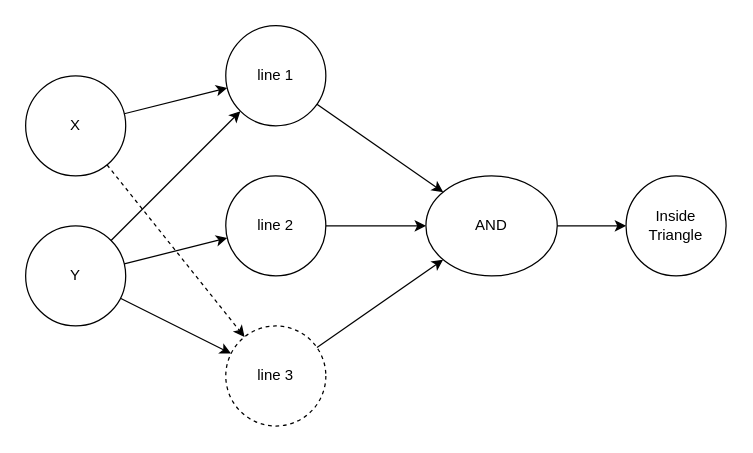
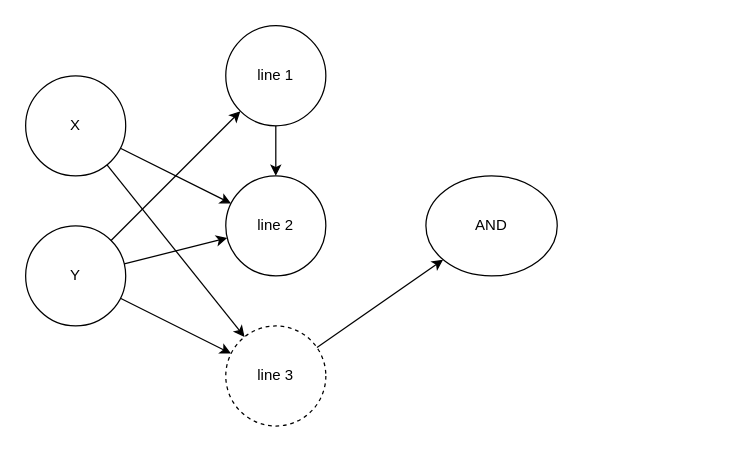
  <mxCell id="0" />
  <mxCell id="1" parent="0" />
  <mxCell id="2" value="X" style="ellipse;whiteSpace=wrap;html=1;aspect=fixed;" vertex="1" parent="1"><mxGeometry x="20" y="60" width="80" height="80" as="geometry" /></mxCell>
  <mxCell id="3" value="Y" style="ellipse;whiteSpace=wrap;html=1;aspect=fixed;" vertex="1" parent="1"><mxGeometry x="20" y="180" width="80" height="80" as="geometry" /></mxCell>
  <mxCell id="4" value="line 1" style="ellipse;whiteSpace=wrap;html=1;aspect=fixed;" vertex="1" parent="1"><mxGeometry x="180" y="20" width="80" height="80" as="geometry" /></mxCell>
  <mxCell id="5" value="line 2" style="ellipse;whiteSpace=wrap;html=1;aspect=fixed;" vertex="1" parent="1"><mxGeometry x="180" y="140" width="80" height="80" as="geometry" /></mxCell>
  <mxCell id="6" value="line 3" style="ellipse;whiteSpace=wrap;html=1;aspect=fixed;dashed=1;" vertex="1" parent="1"><mxGeometry x="180" y="260" width="80" height="80" as="geometry" /></mxCell>
  <mxCell id="7" value="AND" style="ellipse;whiteSpace=wrap;html=1;aspect=fixed;" vertex="1" parent="1"><mxGeometry x="340" y="140" width="105" height="80" as="geometry" /></mxCell>
- <mxCell id="8" value="" style="endArrow=classic;html=1;" edge="1" parent="1" source="2" target="4"><mxGeometry width="50" height="50" relative="1" as="geometry"><mxPoint x="108.806" y="100.299" as="sourcePoint" /><mxPoint x="191.194" y="79.701" as="targetPoint" /></mxGeometry></mxCell>
- <mxCell id="9" value="" style="endArrow=classic;html=1;dashed=1;" edge="1" parent="1" source="2" target="6"><mxGeometry width="50" height="50" relative="1" as="geometry"><mxPoint x="118.806" y="110.299" as="sourcePoint" /><mxPoint x="201.194" y="89.701" as="targetPoint" /></mxGeometry></mxCell>
+ <mxCell id="8" value="" style="endArrow=classic;html=1;" edge="1" parent="1" source="2" target="5"><mxGeometry width="50" height="50" relative="1" as="geometry"><mxPoint x="108.806" y="100.299" as="sourcePoint" /><mxPoint x="191.194" y="79.701" as="targetPoint" /></mxGeometry></mxCell>
+ <mxCell id="9" value="" style="endArrow=classic;html=1;" edge="1" parent="1" source="2" target="6"><mxGeometry width="50" height="50" relative="1" as="geometry"><mxPoint x="118.806" y="110.299" as="sourcePoint" /><mxPoint x="201.194" y="89.701" as="targetPoint" /></mxGeometry></mxCell>
  <mxCell id="10" value="" style="endArrow=classic;html=1;" edge="1" parent="1" source="3" target="4"><mxGeometry width="50" height="50" relative="1" as="geometry"><mxPoint x="94.988" y="141.235" as="sourcePoint" /><mxPoint x="205.012" y="278.765" as="targetPoint" /></mxGeometry></mxCell>
  <mxCell id="11" value="" style="endArrow=classic;html=1;" edge="1" parent="1" source="3" target="5"><mxGeometry width="50" height="50" relative="1" as="geometry"><mxPoint x="104.988" y="151.235" as="sourcePoint" /><mxPoint x="215.012" y="288.765" as="targetPoint" /></mxGeometry></mxCell>
  <mxCell id="12" value="" style="endArrow=classic;html=1;" edge="1" parent="1" source="3" target="6"><mxGeometry width="50" height="50" relative="1" as="geometry"><mxPoint x="114.988" y="161.235" as="sourcePoint" /><mxPoint x="225.012" y="298.765" as="targetPoint" /></mxGeometry></mxCell>
- <mxCell id="13" value="" style="endArrow=classic;html=1;" edge="1" parent="1" source="4" target="7"><mxGeometry width="50" height="50" relative="1" as="geometry"><mxPoint x="310" y="80" as="sourcePoint" /><mxPoint x="360" y="30" as="targetPoint" /></mxGeometry></mxCell>
- <mxCell id="14" value="" style="endArrow=classic;html=1;" edge="1" parent="1" source="5" target="7"><mxGeometry width="50" height="50" relative="1" as="geometry"><mxPoint x="560" y="60" as="sourcePoint" /><mxPoint x="610" y="10" as="targetPoint" /></mxGeometry></mxCell>
+ <mxCell id="13" value="" style="endArrow=classic;html=1;" edge="1" parent="1" source="4" target="5"><mxGeometry width="50" height="50" relative="1" as="geometry"><mxPoint x="310" y="80" as="sourcePoint" /><mxPoint x="360" y="30" as="targetPoint" /></mxGeometry></mxCell>
  <mxCell id="15" value="" style="endArrow=classic;html=1;" edge="1" parent="1" source="6" target="7"><mxGeometry width="50" height="50" relative="1" as="geometry"><mxPoint x="270" y="190" as="sourcePoint" /><mxPoint x="350" y="190" as="targetPoint" /></mxGeometry></mxCell>
- <mxCell id="16" value="Inside&lt;br&gt;Triangle" style="ellipse;whiteSpace=wrap;html=1;aspect=fixed;" vertex="1" parent="1"><mxGeometry x="500" y="140" width="80" height="80" as="geometry" /></mxCell>
- <mxCell id="17" value="" style="endArrow=classic;html=1;" edge="1" parent="1" source="7" target="16"><mxGeometry width="50" height="50" relative="1" as="geometry"><mxPoint x="630" y="100" as="sourcePoint" /><mxPoint x="680" y="50" as="targetPoint" /></mxGeometry></mxCell>
